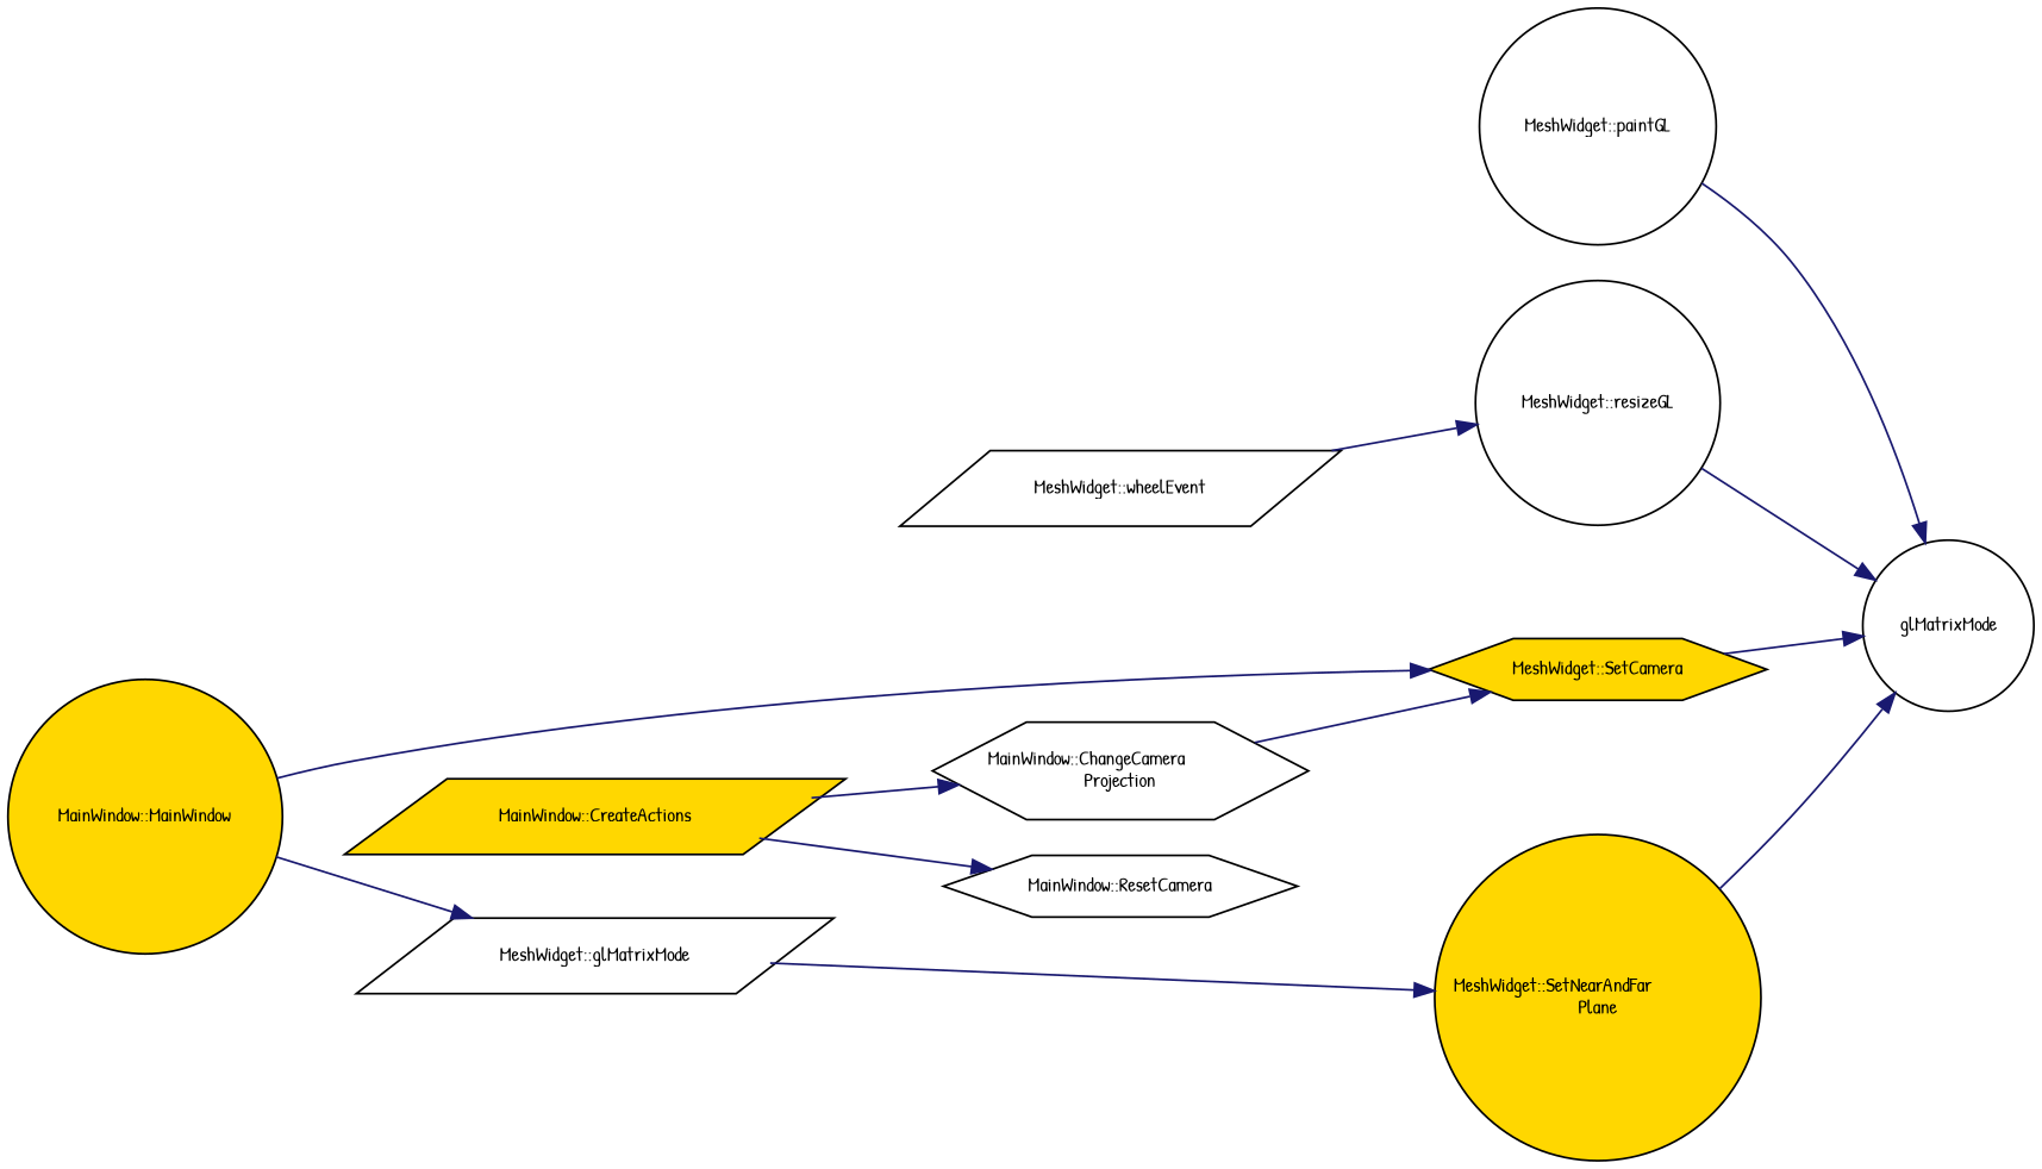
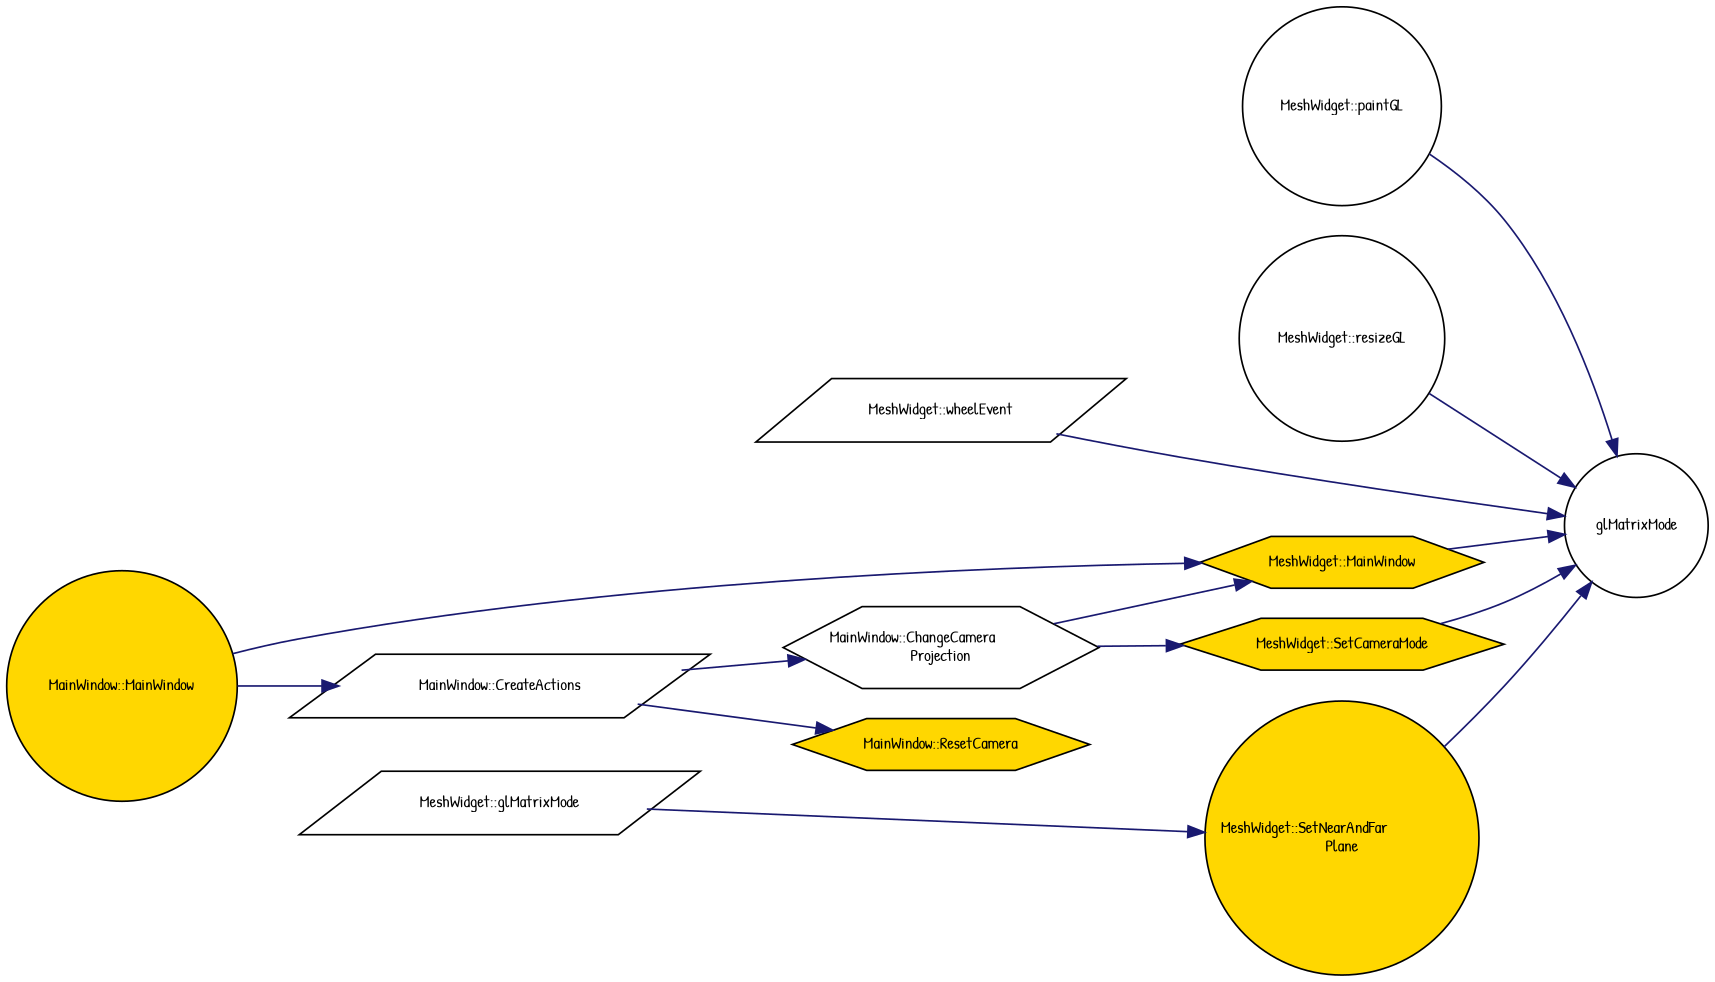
  digraph {
    fontname="Patrick Hand"
    rankdir=RL
    node [color=black fillcolor=white fontname="Patrick Hand" fontsize=10 shape=circle style=filled]
    edge [color=midnightblue dir=back fontname="Patrick Hand" fontsize=10 labelfontname=Helvetica labelfontsize=10 style=solid]
    n1 [fontcolor=black height=0.2 label=glMatrixMode width=0.4]
    n2 [height=0.2 label="MeshWidget::paintGL" width=0.4]
    n3 [height=0.2 label="MeshWidget::resizeGL" width=0.4]
-   n4 [fillcolor=gold height=0.2 label="MeshWidget::SetCamera" shape=hexagon width=0.4]
+   n4 [fillcolor=gold height=0.2 label="MeshWidget::MainWindow" shape=hexagon width=0.4]
+   n5 [fillcolor=gold height=0.2 label="MeshWidget::SetCameraMode" shape=hexagon width=0.4]
    n6 [fillcolor=gold height=0.2 label="MeshWidget::SetNearAndFar\lPlane" width=0.4]
    n7 [height=0.2 label="MeshWidget::wheelEvent" shape=parallelogram width=0.4]
    n8 [fillcolor=gold height=0.2 label="MainWindow::MainWindow" width=0.4]
    n9 [height=0.2 label="MainWindow::ChangeCamera\lProjection" shape=hexagon width=0.4]
    n10 [height=0.2 label="MeshWidget::glMatrixMode" shape=parallelogram width=0.4]
-   n11 [height=0.2 label="MainWindow::ResetCamera" shape=hexagon width=0.4]
-   n12 [fillcolor=gold height=0.2 label="MainWindow::CreateActions" shape=parallelogram width=0.4]
+   n11 [fillcolor=gold height=0.2 label="MainWindow::ResetCamera" shape=hexagon width=0.4]
+   n12 [height=0.2 label="MainWindow::CreateActions" shape=parallelogram width=0.4]
    n1 -> n2
    n1 -> n3
    n1 -> n4
+   n1 -> n5
    n1 -> n6
-   n3 -> n7
+   n1 -> n7
    n4 -> n8
    n4 -> n9
+   n5 -> n9
    n6 -> n10
    n9 -> n12
    n11 -> n12
-   n10 -> n8
+   n12 -> n8
  }
